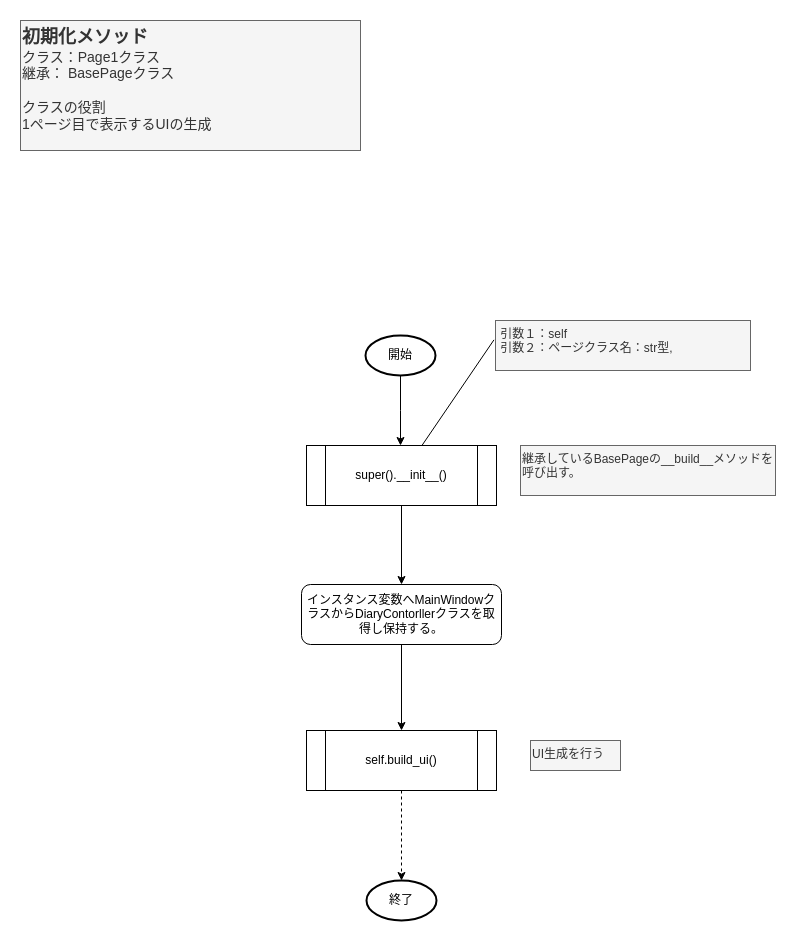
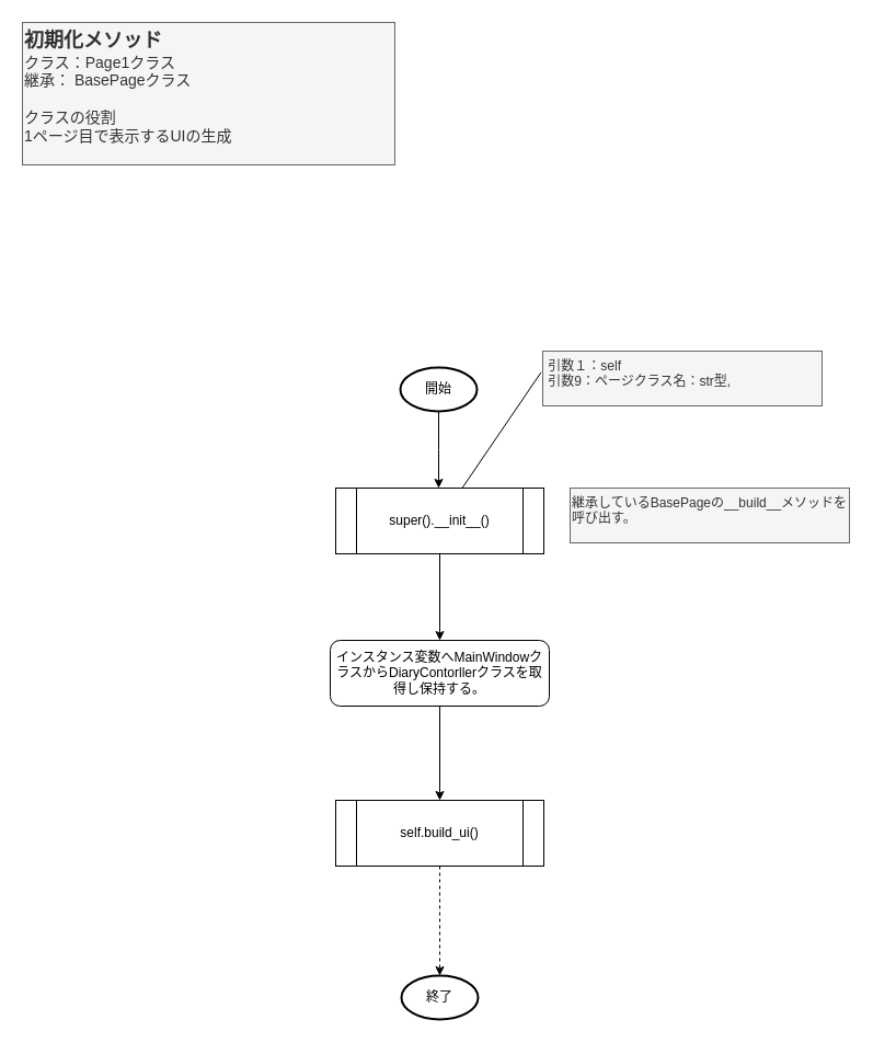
  <mxCell id="0" />
  <mxCell id="1" parent="0" />
  <mxCell id="2" value="" style="edgeStyle=orthogonalEdgeStyle;rounded=0;orthogonalLoop=1;jettySize=auto;html=1;" parent="1" source="3" edge="1"><mxGeometry relative="1" as="geometry"><mxPoint x="400" y="445" as="targetPoint" /></mxGeometry></mxCell>
  <mxCell id="3" value="開始" style="strokeWidth=2;html=1;shape=mxgraph.flowchart.start_1;whiteSpace=wrap;" parent="1" vertex="1"><mxGeometry x="365" y="335" width="70" height="40" as="geometry" /></mxCell>
  <mxCell id="4" value="&lt;b style=&quot;&quot;&gt;&lt;font style=&quot;&quot;&gt;&lt;font style=&quot;font-size: 18px;&quot;&gt;初期化メソッド&lt;/font&gt;&lt;/font&gt;&lt;/b&gt;&lt;div&gt;&lt;font style=&quot;font-size: 14px;&quot;&gt;クラス：Page1クラス&lt;/font&gt;&lt;/div&gt;&lt;div&gt;&lt;div style=&quot;font-size: 14px;&quot;&gt;&lt;font style=&quot;font-size: 14px;&quot;&gt;継承： BasePageクラス&lt;/font&gt;&lt;/div&gt;&lt;/div&gt;&lt;div style=&quot;font-size: 14px;&quot;&gt;&lt;font style=&quot;font-size: 14px;&quot;&gt;&lt;br&gt;&lt;/font&gt;&lt;/div&gt;&lt;div style=&quot;font-size: 14px;&quot;&gt;&lt;font style=&quot;font-size: 14px;&quot;&gt;クラスの役割&lt;/font&gt;&lt;/div&gt;&lt;div style=&quot;font-size: 14px;&quot;&gt;1ページ目で表示するUIの生成&lt;/div&gt;&lt;div style=&quot;font-size: 14px;&quot;&gt;&lt;br&gt;&lt;/div&gt;" style="text;html=1;align=left;verticalAlign=top;whiteSpace=wrap;rounded=0;fillColor=#f5f5f5;fontColor=#333333;strokeColor=#666666;" parent="1" vertex="1"><mxGeometry x="20" y="20" width="340" height="130" as="geometry" /></mxCell>
  <mxCell id="5" style="rounded=0;orthogonalLoop=1;jettySize=auto;html=1;exitX=-0.006;exitY=0.387;exitDx=0;exitDy=0;exitPerimeter=0;endArrow=none;endFill=0;" parent="1" source="6" target="11" edge="1"><mxGeometry relative="1" as="geometry"><mxPoint x="435" y="315" as="targetPoint" /></mxGeometry></mxCell>
- <mxCell id="6" value="&amp;nbsp;引数１：self&lt;div&gt;&amp;nbsp;引数２：ページクラス名：str型&lt;span style=&quot;background-color: initial;&quot;&gt;,&lt;/span&gt;&lt;/div&gt;" style="text;html=1;align=left;verticalAlign=top;whiteSpace=wrap;rounded=0;fillColor=#f5f5f5;fontColor=#333333;strokeColor=#666666;" parent="1" vertex="1"><mxGeometry x="495" y="320" width="255" height="50" as="geometry" /></mxCell>
- <mxCell id="7" value="終了" style="strokeWidth=2;html=1;shape=mxgraph.flowchart.start_1;whiteSpace=wrap;" parent="1" vertex="1"><mxGeometry x="366" y="880" width="70" height="40" as="geometry" /></mxCell>
+ <mxCell id="6" value="&amp;nbsp;引数１：self&lt;div&gt;&amp;nbsp;引数9：ページクラス名：str型&lt;span style=&quot;background-color: initial;&quot;&gt;,&lt;/span&gt;&lt;/div&gt;" style="text;html=1;align=left;verticalAlign=top;whiteSpace=wrap;rounded=0;fillColor=#f5f5f5;fontColor=#333333;strokeColor=#666666;" parent="1" vertex="1"><mxGeometry x="495" y="320" width="255" height="50" as="geometry" /></mxCell>
+ <mxCell id="7" value="終了" style="strokeWidth=2;html=1;shape=mxgraph.flowchart.start_1;whiteSpace=wrap;" parent="1" vertex="1"><mxGeometry x="366" y="890" width="70" height="40" as="geometry" /></mxCell>
  <mxCell id="8" value="" style="edgeStyle=orthogonalEdgeStyle;rounded=0;orthogonalLoop=1;jettySize=auto;html=1;" parent="1" source="9" target="14" edge="1"><mxGeometry relative="1" as="geometry" /></mxCell>
  <mxCell id="9" value="インスタンス変数へMainWindowクラスからDiaryContorllerクラスを取得し保持する。" style="rounded=1;whiteSpace=wrap;html=1;" parent="1" vertex="1"><mxGeometry x="301" y="584" width="200" height="60" as="geometry" /></mxCell>
  <mxCell id="10" value="" style="edgeStyle=orthogonalEdgeStyle;rounded=0;orthogonalLoop=1;jettySize=auto;html=1;" parent="1" source="11" target="9" edge="1"><mxGeometry relative="1" as="geometry" /></mxCell>
  <mxCell id="11" value="super().__init__()" style="shape=process;whiteSpace=wrap;html=1;backgroundOutline=1;" parent="1" vertex="1"><mxGeometry x="306" y="445" width="190" height="60" as="geometry" /></mxCell>
  <mxCell id="12" value="継承しているBasePageの__build__メソッドを呼び出す。" style="text;html=1;align=left;verticalAlign=top;whiteSpace=wrap;rounded=0;fillColor=#f5f5f5;fontColor=#333333;strokeColor=#666666;" parent="1" vertex="1"><mxGeometry x="520" y="445" width="255" height="50" as="geometry" /></mxCell>
  <mxCell id="13" value="" style="edgeStyle=orthogonalEdgeStyle;rounded=0;orthogonalLoop=1;jettySize=auto;html=1;dashed=1;" parent="1" source="14" target="7" edge="1"><mxGeometry relative="1" as="geometry" /></mxCell>
  <mxCell id="14" value="self.build_ui()" style="shape=process;whiteSpace=wrap;html=1;backgroundOutline=1;" parent="1" vertex="1"><mxGeometry x="306" y="730" width="190" height="60" as="geometry" /></mxCell>
- <mxCell id="15" value="UI生成を行う" style="text;html=1;align=left;verticalAlign=top;whiteSpace=wrap;rounded=0;fillColor=#f5f5f5;fontColor=#333333;strokeColor=#666666;" parent="1" vertex="1"><mxGeometry x="530" y="740" width="90" height="30" as="geometry" /></mxCell>
